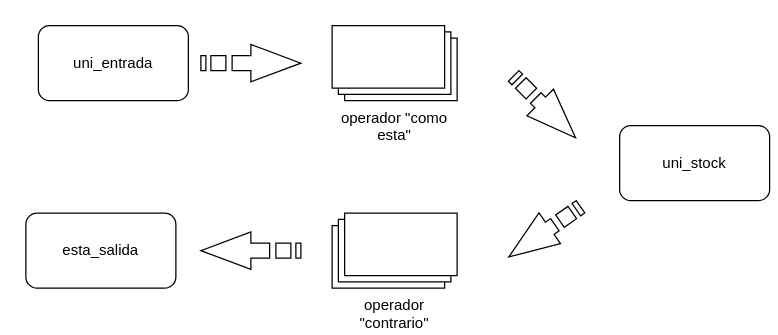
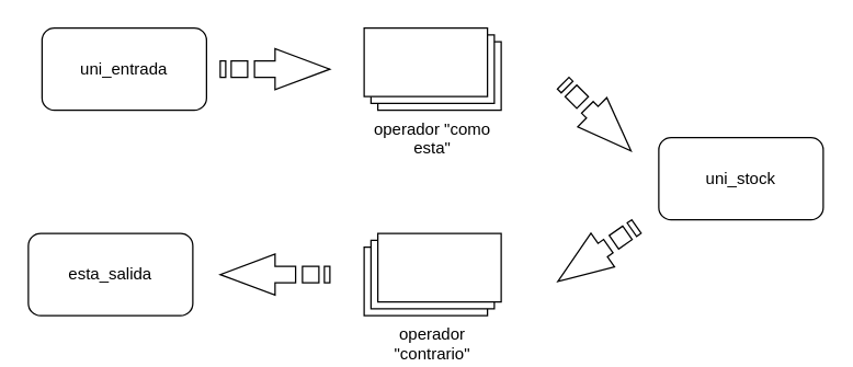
  <mxCell id="0" />
  <mxCell id="1" parent="0" />
  <mxCell id="2" value="operador &quot;como esta&quot;" style="verticalLabelPosition=bottom;verticalAlign=top;html=1;shape=mxgraph.basic.layered_rect;dx=10;outlineConnect=0;whiteSpace=wrap;" vertex="1" parent="1"><mxGeometry x="265" y="20" width="100" height="60" as="geometry" /></mxCell>
  <mxCell id="3" value="" style="html=1;shadow=0;dashed=0;align=center;verticalAlign=middle;shape=mxgraph.arrows2.stripedArrow;dy=0.6;dx=40;notch=25;" vertex="1" parent="1"><mxGeometry x="160" y="35" width="80" height="30" as="geometry" /></mxCell>
  <mxCell id="4" value="" style="html=1;shadow=0;dashed=0;align=center;verticalAlign=middle;shape=mxgraph.arrows2.stripedArrow;dy=0.6;dx=40;notch=25;rotation=45;" vertex="1" parent="1"><mxGeometry x="400" y="70" width="70" height="30" as="geometry" /></mxCell>
  <mxCell id="5" value="uni_entrada" style="rounded=1;whiteSpace=wrap;html=1;" vertex="1" parent="1"><mxGeometry x="30" y="20" width="120" height="60" as="geometry" /></mxCell>
- <mxCell id="6" value="uni_stock" style="rounded=1;whiteSpace=wrap;html=1;" vertex="1" parent="1"><mxGeometry x="495" y="100" width="120" height="60" as="geometry" /></mxCell>
+ <mxCell id="6" value="uni_stock" style="rounded=1;whiteSpace=wrap;html=1;" vertex="1" parent="1"><mxGeometry x="480" y="100" width="120" height="60" as="geometry" /></mxCell>
  <mxCell id="7" value="" style="html=1;shadow=0;dashed=0;align=center;verticalAlign=middle;shape=mxgraph.arrows2.stripedArrow;dy=0.6;dx=40;notch=25;rotation=-215;" vertex="1" parent="1"><mxGeometry x="400" y="170" width="70" height="30" as="geometry" /></mxCell>
  <mxCell id="8" value="operador &quot;contrario&quot;" style="verticalLabelPosition=bottom;verticalAlign=top;html=1;shape=mxgraph.basic.layered_rect;dx=10;outlineConnect=0;whiteSpace=wrap;flipH=1;" vertex="1" parent="1"><mxGeometry x="265" y="170" width="100" height="60" as="geometry" /></mxCell>
  <mxCell id="9" value="" style="html=1;shadow=0;dashed=0;align=center;verticalAlign=middle;shape=mxgraph.arrows2.stripedArrow;dy=0.6;dx=40;notch=25;flipH=1;" vertex="1" parent="1"><mxGeometry x="160" y="185" width="80" height="30" as="geometry" /></mxCell>
  <mxCell id="10" value="esta_salida" style="rounded=1;whiteSpace=wrap;html=1;" vertex="1" parent="1"><mxGeometry x="20" y="170" width="120" height="60" as="geometry" /></mxCell>
